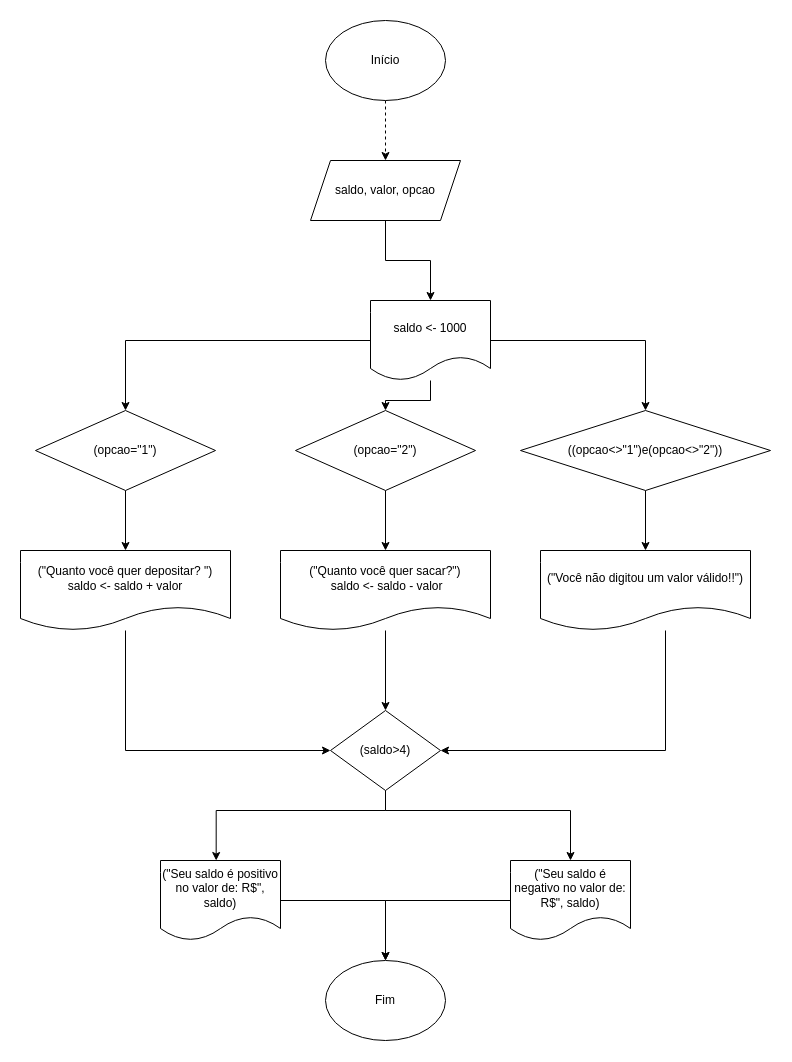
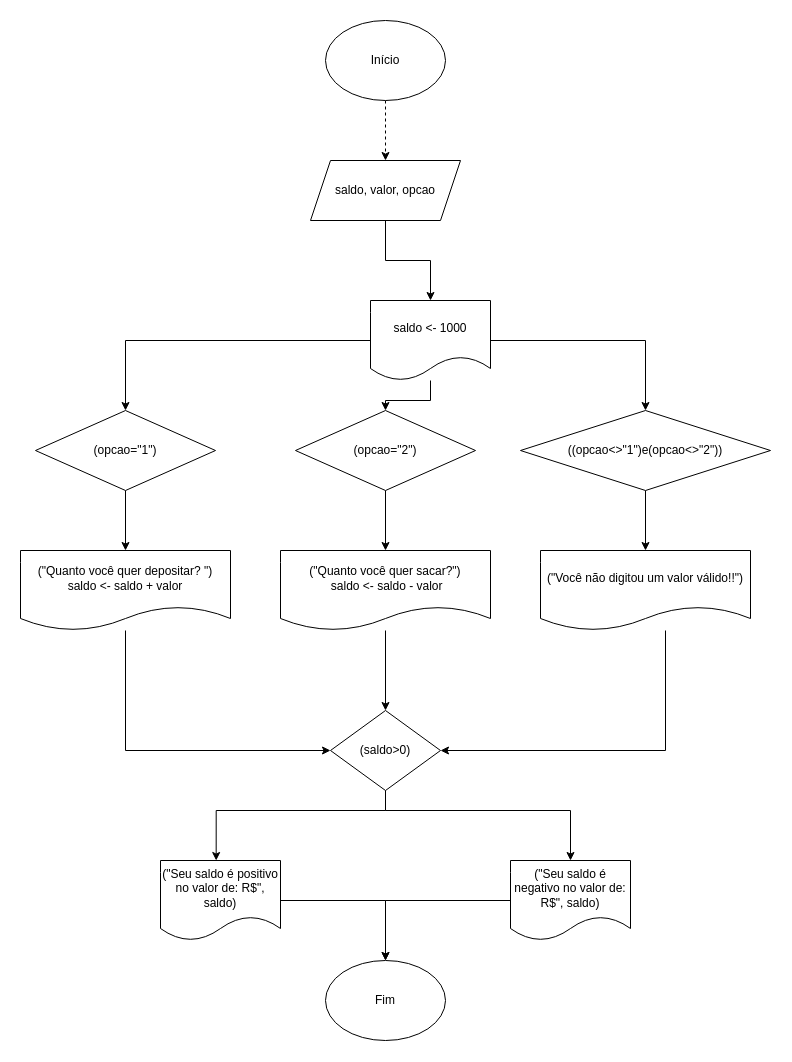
  <mxCell id="0" />
  <mxCell id="1" parent="0" />
  <mxCell id="2" style="edgeStyle=orthogonalEdgeStyle;rounded=0;orthogonalLoop=1;jettySize=auto;html=1;entryX=0.5;entryY=0;entryDx=0;entryDy=0;dashed=1;" edge="1" parent="1" source="3" target="5"><mxGeometry relative="1" as="geometry" /></mxCell>
  <mxCell id="3" value="Início" style="ellipse;whiteSpace=wrap;html=1;" vertex="1" parent="1"><mxGeometry x="325" y="20" width="120" height="80" as="geometry" /></mxCell>
  <mxCell id="4" style="edgeStyle=orthogonalEdgeStyle;rounded=0;orthogonalLoop=1;jettySize=auto;html=1;entryX=0.5;entryY=0;entryDx=0;entryDy=0;" edge="1" parent="1" source="5" target="13"><mxGeometry relative="1" as="geometry" /></mxCell>
  <mxCell id="5" value="saldo, valor, opcao" style="shape=parallelogram;perimeter=parallelogramPerimeter;whiteSpace=wrap;html=1;fixedSize=1;" vertex="1" parent="1"><mxGeometry x="310" y="160" width="150" height="60" as="geometry" /></mxCell>
  <mxCell id="6" style="edgeStyle=orthogonalEdgeStyle;rounded=0;orthogonalLoop=1;jettySize=auto;html=1;entryX=0.5;entryY=0;entryDx=0;entryDy=0;" edge="1" parent="1" source="7" target="9"><mxGeometry relative="1" as="geometry" /></mxCell>
  <mxCell id="7" value="(opcao=&quot;2&quot;)" style="rhombus;whiteSpace=wrap;html=1;" vertex="1" parent="1"><mxGeometry x="295" y="410" width="180" height="80" as="geometry" /></mxCell>
  <mxCell id="8" style="edgeStyle=orthogonalEdgeStyle;rounded=0;orthogonalLoop=1;jettySize=auto;html=1;" edge="1" parent="1" source="9" target="24"><mxGeometry relative="1" as="geometry" /></mxCell>
  <mxCell id="9" value="(&quot;Quanto você quer sacar?&quot;)&lt;br&gt;&amp;nbsp;saldo &amp;lt;- saldo - valor" style="shape=document;whiteSpace=wrap;html=1;boundedLbl=1;" vertex="1" parent="1"><mxGeometry x="280" y="550" width="210" height="80" as="geometry" /></mxCell>
  <mxCell id="10" style="edgeStyle=orthogonalEdgeStyle;rounded=0;orthogonalLoop=1;jettySize=auto;html=1;entryX=0.5;entryY=0;entryDx=0;entryDy=0;" edge="1" parent="1" source="13" target="7"><mxGeometry relative="1" as="geometry" /></mxCell>
  <mxCell id="11" style="edgeStyle=orthogonalEdgeStyle;rounded=0;orthogonalLoop=1;jettySize=auto;html=1;entryX=0.5;entryY=0;entryDx=0;entryDy=0;" edge="1" parent="1" source="13" target="19"><mxGeometry relative="1" as="geometry" /></mxCell>
  <mxCell id="12" style="edgeStyle=orthogonalEdgeStyle;rounded=0;orthogonalLoop=1;jettySize=auto;html=1;entryX=0.5;entryY=0;entryDx=0;entryDy=0;" edge="1" parent="1" source="13" target="15"><mxGeometry relative="1" as="geometry" /></mxCell>
  <mxCell id="13" value="saldo &amp;lt;- 1000" style="shape=document;whiteSpace=wrap;html=1;boundedLbl=1;" vertex="1" parent="1"><mxGeometry x="370" y="300" width="120" height="80" as="geometry" /></mxCell>
  <mxCell id="14" style="edgeStyle=orthogonalEdgeStyle;rounded=0;orthogonalLoop=1;jettySize=auto;html=1;entryX=0.5;entryY=0;entryDx=0;entryDy=0;" edge="1" parent="1" source="15" target="17"><mxGeometry relative="1" as="geometry" /></mxCell>
  <mxCell id="15" value="((opcao&amp;lt;&amp;gt;&quot;1&quot;)e(opcao&amp;lt;&amp;gt;&quot;2&quot;))" style="rhombus;whiteSpace=wrap;html=1;" vertex="1" parent="1"><mxGeometry x="520" y="410" width="250" height="80" as="geometry" /></mxCell>
  <mxCell id="16" style="edgeStyle=orthogonalEdgeStyle;rounded=0;orthogonalLoop=1;jettySize=auto;html=1;" edge="1" parent="1" source="17" target="24"><mxGeometry relative="1" as="geometry"><mxPoint x="443.56" y="732.8" as="targetPoint" /><Array as="points"><mxPoint x="665" y="750" /></Array></mxGeometry></mxCell>
  <mxCell id="17" value="&lt;div&gt;(&quot;Você não digitou um valor válido!!&quot;)&lt;/div&gt;" style="shape=document;whiteSpace=wrap;html=1;boundedLbl=1;" vertex="1" parent="1"><mxGeometry x="540" y="550" width="210" height="80" as="geometry" /></mxCell>
  <mxCell id="18" style="edgeStyle=orthogonalEdgeStyle;rounded=0;orthogonalLoop=1;jettySize=auto;html=1;entryX=0.5;entryY=0;entryDx=0;entryDy=0;" edge="1" parent="1" source="19" target="21"><mxGeometry relative="1" as="geometry" /></mxCell>
  <mxCell id="19" value="(opcao=&quot;1&quot;)" style="rhombus;whiteSpace=wrap;html=1;" vertex="1" parent="1"><mxGeometry x="35" y="410" width="180" height="80" as="geometry" /></mxCell>
  <mxCell id="20" style="edgeStyle=orthogonalEdgeStyle;rounded=0;orthogonalLoop=1;jettySize=auto;html=1;entryX=0;entryY=0.5;entryDx=0;entryDy=0;" edge="1" parent="1" source="21" target="24"><mxGeometry relative="1" as="geometry"><mxPoint x="325" y="740" as="targetPoint" /><Array as="points"><mxPoint x="125" y="750" /></Array></mxGeometry></mxCell>
  <mxCell id="21" value="(&quot;Quanto você quer depositar? &quot;)&lt;br&gt;saldo &amp;lt;- saldo + valor" style="shape=document;whiteSpace=wrap;html=1;boundedLbl=1;" vertex="1" parent="1"><mxGeometry x="20" y="550" width="210" height="80" as="geometry" /></mxCell>
  <mxCell id="22" style="edgeStyle=orthogonalEdgeStyle;rounded=0;orthogonalLoop=1;jettySize=auto;html=1;entryX=0.464;entryY=0;entryDx=0;entryDy=0;entryPerimeter=0;" edge="1" parent="1" source="24" target="26"><mxGeometry relative="1" as="geometry"><mxPoint x="380" y="840" as="targetPoint" /><Array as="points"><mxPoint x="385" y="810" /><mxPoint x="216" y="810" /></Array></mxGeometry></mxCell>
  <mxCell id="23" style="edgeStyle=orthogonalEdgeStyle;rounded=0;orthogonalLoop=1;jettySize=auto;html=1;" edge="1" parent="1" source="24" target="28"><mxGeometry relative="1" as="geometry"><mxPoint x="385" y="830" as="targetPoint" /><Array as="points"><mxPoint x="385" y="810" /><mxPoint x="570" y="810" /></Array></mxGeometry></mxCell>
- <mxCell id="24" value="(saldo&amp;gt;4)" style="rhombus;whiteSpace=wrap;html=1;" vertex="1" parent="1"><mxGeometry x="330" y="710" width="110" height="80" as="geometry" /></mxCell>
+ <mxCell id="24" value="(saldo&amp;gt;0)" style="rhombus;whiteSpace=wrap;html=1;" vertex="1" parent="1"><mxGeometry x="330" y="710" width="110" height="80" as="geometry" /></mxCell>
  <mxCell id="25" style="edgeStyle=orthogonalEdgeStyle;rounded=0;orthogonalLoop=1;jettySize=auto;html=1;" edge="1" parent="1" source="26" target="29"><mxGeometry relative="1" as="geometry" /></mxCell>
  <mxCell id="26" value="(&quot;Seu saldo é positivo no valor de: R$&quot;, saldo)" style="shape=document;whiteSpace=wrap;html=1;boundedLbl=1;" vertex="1" parent="1"><mxGeometry x="160" y="860" width="120" height="80" as="geometry" /></mxCell>
  <mxCell id="27" style="edgeStyle=orthogonalEdgeStyle;rounded=0;orthogonalLoop=1;jettySize=auto;html=1;" edge="1" parent="1" source="28" target="29"><mxGeometry relative="1" as="geometry" /></mxCell>
  <mxCell id="28" value="(&quot;Seu saldo é negativo no valor de: R$&quot;, saldo)" style="shape=document;whiteSpace=wrap;html=1;boundedLbl=1;" vertex="1" parent="1"><mxGeometry x="510" y="860" width="120" height="80" as="geometry" /></mxCell>
  <mxCell id="29" value="Fim" style="ellipse;whiteSpace=wrap;html=1;" vertex="1" parent="1"><mxGeometry x="325" y="960" width="120" height="80" as="geometry" /></mxCell>
